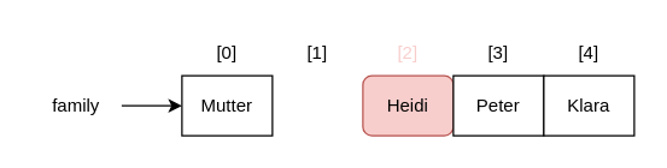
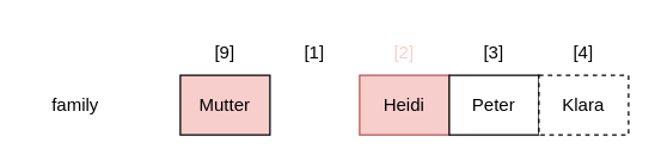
  <mxCell id="0" />
  <mxCell id="1" parent="0" />
- <mxCell id="2" value="Mutter" style="rounded=0;whiteSpace=wrap;html=1;" vertex="1" parent="1"><mxGeometry x="120" y="50" width="60" height="40" as="geometry" /></mxCell>
- <mxCell id="3" value="[0]" style="text;html=1;strokeColor=none;fillColor=none;align=center;verticalAlign=middle;whiteSpace=wrap;rounded=0;" vertex="1" parent="1"><mxGeometry x="120" y="20" width="60" height="30" as="geometry" /></mxCell>
+ <mxCell id="2" value="Mutter" style="rounded=0;whiteSpace=wrap;html=1;fillColor=#f8cecc;" vertex="1" parent="1"><mxGeometry x="120" y="50" width="60" height="40" as="geometry" /></mxCell>
+ <mxCell id="3" value="[9]" style="text;html=1;strokeColor=none;fillColor=none;align=center;verticalAlign=middle;whiteSpace=wrap;rounded=0;" vertex="1" parent="1"><mxGeometry x="120" y="20" width="60" height="30" as="geometry" /></mxCell>
  <mxCell id="4" value="[1]" style="text;html=1;strokeColor=none;fillColor=none;align=center;verticalAlign=middle;whiteSpace=wrap;rounded=0;" vertex="1" parent="1"><mxGeometry x="180" y="20" width="60" height="30" as="geometry" /></mxCell>
- <mxCell id="5" value="Heidi" style="whiteSpace=wrap;html=1;fillColor=#f8cecc;strokeColor=#b85450;rounded=1;" vertex="1" parent="1"><mxGeometry x="240" y="50" width="60" height="40" as="geometry" /></mxCell>
+ <mxCell id="5" value="Heidi" style="rounded=0;whiteSpace=wrap;html=1;fillColor=#f8cecc;strokeColor=#b85450;" vertex="1" parent="1"><mxGeometry x="240" y="50" width="60" height="40" as="geometry" /></mxCell>
  <mxCell id="6" value="[2]" style="text;html=1;strokeColor=none;fillColor=none;align=center;verticalAlign=middle;whiteSpace=wrap;rounded=0;fontColor=#F8CECC;" vertex="1" parent="1"><mxGeometry x="240" y="20" width="60" height="30" as="geometry" /></mxCell>
  <mxCell id="7" value="Peter" style="rounded=0;whiteSpace=wrap;html=1;" vertex="1" parent="1"><mxGeometry x="300" y="50" width="60" height="40" as="geometry" /></mxCell>
  <mxCell id="8" value="[3]" style="text;html=1;strokeColor=none;fillColor=none;align=center;verticalAlign=middle;whiteSpace=wrap;rounded=0;" vertex="1" parent="1"><mxGeometry x="300" y="20" width="60" height="30" as="geometry" /></mxCell>
- <mxCell id="9" style="edgeStyle=none;html=1;exitX=1;exitY=0.5;exitDx=0;exitDy=0;entryX=0;entryY=0.5;entryDx=0;entryDy=0;" edge="1" parent="1" source="10" target="2"><mxGeometry relative="1" as="geometry" /></mxCell>
  <mxCell id="10" value="family" style="text;html=1;strokeColor=none;fillColor=none;align=center;verticalAlign=middle;whiteSpace=wrap;rounded=0;" vertex="1" parent="1"><mxGeometry x="20" y="55" width="60" height="30" as="geometry" /></mxCell>
- <mxCell id="11" value="Klara" style="rounded=0;whiteSpace=wrap;html=1;" vertex="1" parent="1"><mxGeometry x="360" y="50" width="60" height="40" as="geometry" /></mxCell>
+ <mxCell id="11" value="Klara" style="rounded=0;whiteSpace=wrap;html=1;dashed=1;" vertex="1" parent="1"><mxGeometry x="360" y="50" width="60" height="40" as="geometry" /></mxCell>
  <mxCell id="12" value="[4]" style="text;html=1;strokeColor=none;fillColor=none;align=center;verticalAlign=middle;whiteSpace=wrap;rounded=0;" vertex="1" parent="1"><mxGeometry x="360" y="20" width="60" height="30" as="geometry" /></mxCell>
